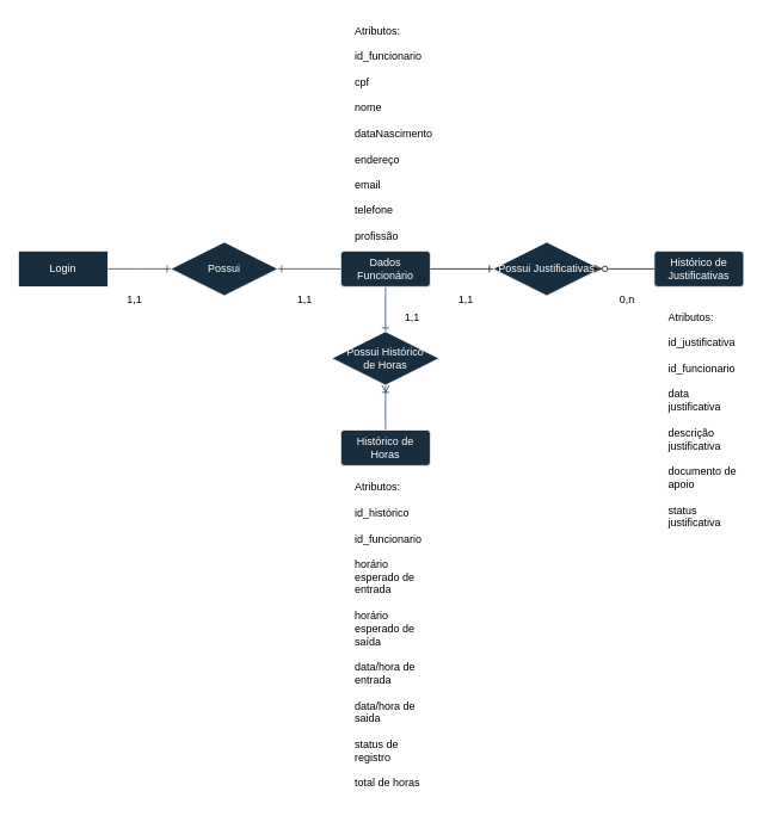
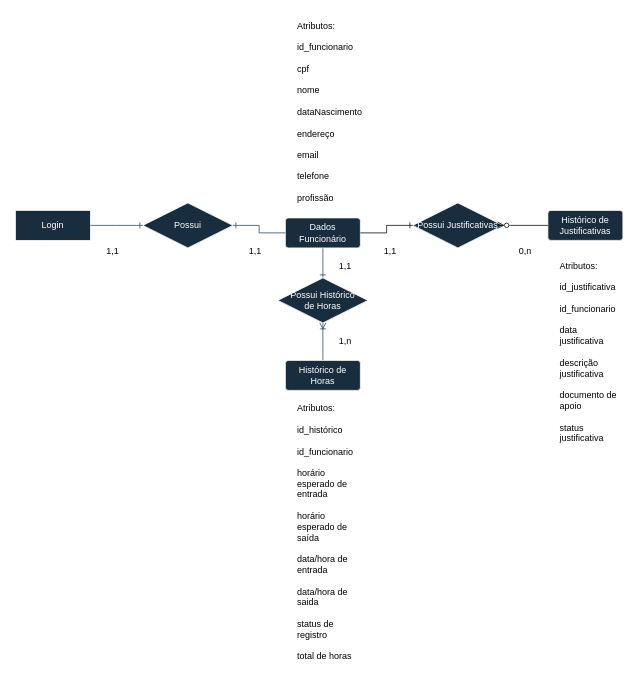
  <mxCell id="0" />
  <mxCell id="1" parent="0" />
  <mxCell id="2" value="Login" style="arcSize=10;whiteSpace=wrap;html=1;align=center;labelBackgroundColor=none;fillColor=#182E3E;strokeColor=#FFFFFF;fontColor=#FFFFFF;rounded=0;" vertex="1" parent="1"><mxGeometry x="20" y="280" width="100" height="40" as="geometry" /></mxCell>
  <mxCell id="3" style="edgeStyle=orthogonalEdgeStyle;rounded=0;orthogonalLoop=1;jettySize=auto;html=1;exitX=0.5;exitY=1;exitDx=0;exitDy=0;entryX=0.5;entryY=0;entryDx=0;entryDy=0;endArrow=ERone;endFill=0;labelBackgroundColor=none;strokeColor=#23445D;fontColor=default;" edge="1" parent="1" source="4" target="12"><mxGeometry relative="1" as="geometry" /></mxCell>
- <mxCell id="4" value="Dados Funcionário" style="rounded=1;arcSize=10;whiteSpace=wrap;html=1;align=center;labelBackgroundColor=none;fillColor=#182E3E;strokeColor=#FFFFFF;fontColor=#FFFFFF;" vertex="1" parent="1"><mxGeometry x="380" y="280" width="100" height="40" as="geometry" /></mxCell>
+ <mxCell id="4" value="Dados Funcionário" style="rounded=1;arcSize=10;whiteSpace=wrap;html=1;align=center;labelBackgroundColor=none;fillColor=#182E3E;strokeColor=#FFFFFF;fontColor=#FFFFFF;" vertex="1" parent="1"><mxGeometry x="380" y="290" width="100" height="40" as="geometry" /></mxCell>
  <mxCell id="5" value="Possui" style="shape=rhombus;perimeter=rhombusPerimeter;whiteSpace=wrap;html=1;align=center;labelBackgroundColor=none;fillColor=#182E3E;strokeColor=#FFFFFF;fontColor=#FFFFFF;" vertex="1" parent="1"><mxGeometry x="190" y="270" width="120" height="60" as="geometry" /></mxCell>
  <mxCell id="6" style="edgeStyle=orthogonalEdgeStyle;rounded=0;orthogonalLoop=1;jettySize=auto;html=1;exitX=0;exitY=0.5;exitDx=0;exitDy=0;endArrow=ERone;endFill=0;entryX=1;entryY=0.5;entryDx=0;entryDy=0;labelBackgroundColor=none;strokeColor=#23445D;fontColor=default;" edge="1" parent="1" source="4" target="5"><mxGeometry relative="1" as="geometry"><mxPoint x="330" y="300" as="targetPoint" /></mxGeometry></mxCell>
  <mxCell id="7" style="edgeStyle=orthogonalEdgeStyle;rounded=0;orthogonalLoop=1;jettySize=auto;html=1;exitX=1;exitY=0.5;exitDx=0;exitDy=0;endArrow=ERone;endFill=0;labelBackgroundColor=none;strokeColor=#23445D;fontColor=default;" edge="1" parent="1" source="2"><mxGeometry relative="1" as="geometry"><mxPoint x="190" y="300" as="targetPoint" /></mxGeometry></mxCell>
  <mxCell id="8" style="edgeStyle=orthogonalEdgeStyle;rounded=0;orthogonalLoop=1;jettySize=auto;html=1;exitX=0.5;exitY=0;exitDx=0;exitDy=0;endArrow=ERoneToMany;endFill=0;entryX=0.5;entryY=1;entryDx=0;entryDy=0;labelBackgroundColor=none;strokeColor=#23445D;fontColor=default;" edge="1" parent="1" source="9" target="12"><mxGeometry relative="1" as="geometry"><mxPoint x="430" y="440" as="targetPoint" /><Array as="points" /></mxGeometry></mxCell>
  <mxCell id="9" value="Histórico de Horas" style="rounded=1;arcSize=10;whiteSpace=wrap;html=1;align=center;labelBackgroundColor=none;fillColor=#182E3E;strokeColor=#FFFFFF;fontColor=#FFFFFF;" vertex="1" parent="1"><mxGeometry x="380" y="480" width="100" height="40" as="geometry" /></mxCell>
  <mxCell id="10" value="Histórico de Justificativas" style="rounded=1;arcSize=10;whiteSpace=wrap;html=1;align=center;labelBackgroundColor=none;fillColor=#182E3E;strokeColor=#FFFFFF;fontColor=#FFFFFF;" vertex="1" parent="1"><mxGeometry x="730" y="280" width="100" height="40" as="geometry" /></mxCell>
  <mxCell id="11" value="Possui Justificativas" style="shape=rhombus;perimeter=rhombusPerimeter;whiteSpace=wrap;html=1;align=center;labelBackgroundColor=none;fillColor=#182E3E;strokeColor=#FFFFFF;fontColor=#FFFFFF;" vertex="1" parent="1"><mxGeometry x="550" y="270" width="120" height="60" as="geometry" /></mxCell>
  <mxCell id="12" value="Possui Histórico&lt;div&gt;de Horas&lt;/div&gt;" style="shape=rhombus;perimeter=rhombusPerimeter;whiteSpace=wrap;html=1;align=center;labelBackgroundColor=none;fillColor=#182E3E;strokeColor=#FFFFFF;fontColor=#FFFFFF;" vertex="1" parent="1"><mxGeometry x="370" y="370" width="120" height="60" as="geometry" /></mxCell>
  <mxCell id="13" style="edgeStyle=orthogonalEdgeStyle;rounded=0;orthogonalLoop=1;jettySize=auto;html=1;exitX=1;exitY=0.5;exitDx=0;exitDy=0;endArrow=ERone;endFill=0;entryX=0;entryY=0.5;entryDx=0;entryDy=0;" edge="1" parent="1" source="4" target="11"><mxGeometry relative="1" as="geometry"><mxPoint x="540" y="300" as="targetPoint" /></mxGeometry></mxCell>
  <mxCell id="14" style="edgeStyle=orthogonalEdgeStyle;rounded=0;orthogonalLoop=1;jettySize=auto;html=1;exitX=0;exitY=0.5;exitDx=0;exitDy=0;entryX=0.942;entryY=0.497;entryDx=0;entryDy=0;entryPerimeter=0;endArrow=ERzeroToMany;endFill=0;" edge="1" parent="1" source="10" target="11"><mxGeometry relative="1" as="geometry"><mxPoint x="670" y="300" as="targetPoint" /><Array as="points"><mxPoint x="680" y="300" /><mxPoint x="680" y="300" /></Array></mxGeometry></mxCell>
  <mxCell id="15" value="1,1" style="text;html=1;align=center;verticalAlign=middle;whiteSpace=wrap;rounded=0;" vertex="1" parent="1"><mxGeometry x="120" y="320" width="60" height="30" as="geometry" /></mxCell>
  <mxCell id="16" value="1,1" style="text;html=1;align=center;verticalAlign=middle;whiteSpace=wrap;rounded=0;" vertex="1" parent="1"><mxGeometry x="310" y="320" width="60" height="30" as="geometry" /></mxCell>
  <mxCell id="17" value="1,1" style="text;html=1;align=center;verticalAlign=middle;whiteSpace=wrap;rounded=0;" vertex="1" parent="1"><mxGeometry x="490" y="320" width="60" height="30" as="geometry" /></mxCell>
  <mxCell id="18" value="0,n" style="text;html=1;align=center;verticalAlign=middle;whiteSpace=wrap;rounded=0;" vertex="1" parent="1"><mxGeometry x="670" y="320" width="60" height="30" as="geometry" /></mxCell>
+ <mxCell id="19" value="1,n" style="text;html=1;align=center;verticalAlign=middle;whiteSpace=wrap;rounded=0;" vertex="1" parent="1"><mxGeometry x="430" y="440" width="60" height="30" as="geometry" /></mxCell>
  <mxCell id="20" value="1,1" style="text;html=1;align=center;verticalAlign=middle;whiteSpace=wrap;rounded=0;" vertex="1" parent="1"><mxGeometry x="430" y="340" width="60" height="30" as="geometry" /></mxCell>
  <mxCell id="21" value="Atributos:&lt;div&gt;&lt;br&gt;&lt;div&gt;id_funcionario&lt;/div&gt;&lt;div&gt;&lt;br&gt;&lt;/div&gt;&lt;div&gt;cpf&lt;/div&gt;&lt;div&gt;&lt;br&gt;&lt;/div&gt;&lt;div&gt;nome&lt;/div&gt;&lt;div&gt;&lt;br&gt;&lt;/div&gt;&lt;div&gt;dataNascimento&lt;/div&gt;&lt;div&gt;&lt;br&gt;&lt;/div&gt;&lt;div&gt;endereço&lt;/div&gt;&lt;div&gt;&lt;br&gt;&lt;/div&gt;&lt;div&gt;email&lt;/div&gt;&lt;div&gt;&lt;br&gt;&lt;/div&gt;&lt;div&gt;telefone&lt;/div&gt;&lt;div&gt;&lt;br&gt;&lt;/div&gt;&lt;div&gt;profissão&lt;/div&gt;&lt;/div&gt;&lt;div&gt;&lt;br&gt;&lt;/div&gt;" style="text;strokeColor=none;fillColor=none;spacingLeft=4;spacingRight=4;overflow=hidden;rotatable=0;points=[[0,0.5],[1,0.5]];portConstraint=eastwest;fontSize=12;whiteSpace=wrap;html=1;" vertex="1" parent="1"><mxGeometry x="390" y="20" width="100" height="250" as="geometry" /></mxCell>
  <mxCell id="22" value="Atributos:&lt;div&gt;&lt;br&gt;&lt;div&gt;id_histórico&lt;/div&gt;&lt;div&gt;&lt;br&gt;&lt;/div&gt;&lt;div&gt;id_funcionario&lt;/div&gt;&lt;div&gt;&lt;br&gt;&lt;/div&gt;&lt;div&gt;horário esperado de entrada&lt;/div&gt;&lt;div&gt;&lt;br&gt;&lt;/div&gt;&lt;div&gt;horário esperado de saída&lt;/div&gt;&lt;div&gt;&lt;br&gt;&lt;/div&gt;&lt;div&gt;data/hora de entrada&lt;/div&gt;&lt;div&gt;&lt;br&gt;&lt;/div&gt;&lt;div&gt;data/hora de saida&lt;/div&gt;&lt;div&gt;&lt;br&gt;&lt;/div&gt;&lt;div&gt;status de registro&lt;/div&gt;&lt;div&gt;&lt;br&gt;&lt;/div&gt;&lt;div&gt;total de horas&lt;/div&gt;&lt;div&gt;&lt;br&gt;&lt;/div&gt;&lt;div&gt;&lt;br&gt;&lt;/div&gt;&lt;/div&gt;" style="text;strokeColor=none;fillColor=none;spacingLeft=4;spacingRight=4;overflow=hidden;rotatable=0;points=[[0,0.5],[1,0.5]];portConstraint=eastwest;fontSize=12;whiteSpace=wrap;html=1;" vertex="1" parent="1"><mxGeometry x="390" y="530" width="100" height="360" as="geometry" /></mxCell>
  <mxCell id="23" value="Atributos:&lt;div&gt;&lt;br&gt;&lt;/div&gt;&lt;div&gt;id_justificativa&lt;/div&gt;&lt;div&gt;&lt;br&gt;&lt;/div&gt;&lt;div&gt;id_funcionario&lt;/div&gt;&lt;div&gt;&lt;br&gt;&lt;/div&gt;&lt;div&gt;data justificativa&lt;/div&gt;&lt;div&gt;&lt;br&gt;&lt;/div&gt;&lt;div&gt;descrição justificativa&lt;/div&gt;&lt;div&gt;&lt;br&gt;&lt;/div&gt;&lt;div&gt;documento de apoio&lt;/div&gt;&lt;div&gt;&lt;br&gt;&lt;/div&gt;&lt;div&gt;status justificativa&lt;/div&gt;" style="text;strokeColor=none;fillColor=none;spacingLeft=4;spacingRight=4;overflow=hidden;rotatable=0;points=[[0,0.5],[1,0.5]];portConstraint=eastwest;fontSize=12;whiteSpace=wrap;html=1;" vertex="1" parent="1"><mxGeometry x="740" y="340" width="90" height="250" as="geometry" /></mxCell>
